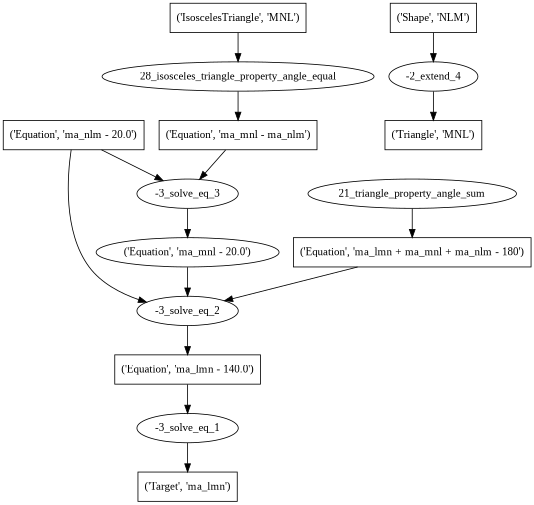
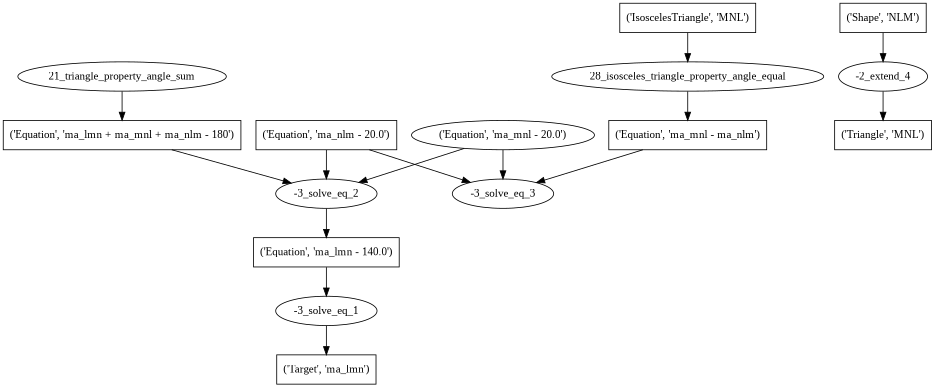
  digraph {
    fontname="Liberation Serif"
    node [fontname="Liberation Serif" shape=box]
    edge [fontname="Liberation Serif"]
    n1 [label="('Target', 'ma_lmn')"]
    n2 [label="-3_solve_eq_1" shape=""]
    n3 [label="('Equation', 'ma_lmn - 140.0')"]
    n4 [label="-3_solve_eq_2" shape=""]
    n5 [label="('Equation', 'ma_nlm - 20.0')"]
    n6 [label="-3_solve_eq_3" shape=""]
    n7 [label="('Equation', 'ma_mnl - 20.0')" shape=ellipse]
    n8 [label="('Equation', 'ma_lmn + ma_mnl + ma_nlm - 180')"]
    n9 [label="('Equation', 'ma_mnl - ma_nlm')"]
    n10 [label="21_triangle_property_angle_sum" shape=""]
    n11 [label="('Triangle', 'MNL')"]
    n12 [label="28_isosceles_triangle_property_angle_equal" shape=""]
    n13 [label="('IsoscelesTriangle', 'MNL')"]
    n14 [label="-2_extend_4" shape=""]
    n15 [label="('Shape', 'NLM')"]
    n2 -> n1
    n3 -> n2
    n4 -> n3
    n5 -> n4
    n5 -> n6
-   n6 -> n7
+   n7 -> n6
    n7 -> n4
    n8 -> n4
    n9 -> n6
    n10 -> n8
    n12 -> n9
    n13 -> n12
    n14 -> n11
    n15 -> n14
  }
